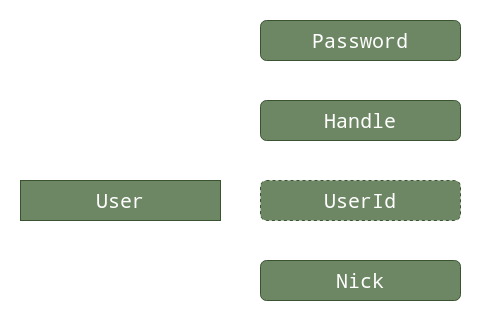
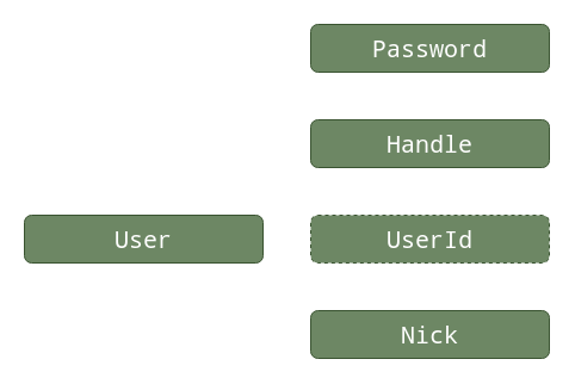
  <mxCell id="0" />
  <mxCell id="1" parent="0" />
- <mxCell id="2" value="User" style="whiteSpace=wrap;html=1;fillColor=#6d8764;fontColor=#ffffff;strokeColor=#3A5431;fontSize=20;fontStyle=0;fontFamily=Noto Mono;fontSource=https%3A%2F%2Ffonts.googleapis.com%2Fcss%3Ffamily%3DNoto%2BMono;rounded=0;" vertex="1" parent="1"><mxGeometry x="20" y="180" width="200" height="40" as="geometry" /></mxCell>
+ <mxCell id="2" value="User" style="rounded=1;whiteSpace=wrap;html=1;fillColor=#6d8764;fontColor=#ffffff;strokeColor=#3A5431;fontSize=20;fontStyle=0;fontFamily=Noto Mono;fontSource=https%3A%2F%2Ffonts.googleapis.com%2Fcss%3Ffamily%3DNoto%2BMono;" vertex="1" parent="1"><mxGeometry x="20" y="180" width="200" height="40" as="geometry" /></mxCell>
  <mxCell id="3" value="Handle" style="rounded=1;whiteSpace=wrap;html=1;fillColor=#6d8764;fontColor=#ffffff;strokeColor=#3A5431;fontSize=20;fontStyle=0;fontFamily=Noto Mono;fontSource=https%3A%2F%2Ffonts.googleapis.com%2Fcss%3Ffamily%3DNoto%2BMono;" vertex="1" parent="1"><mxGeometry x="260" y="100" width="200" height="40" as="geometry" /></mxCell>
  <mxCell id="4" value="Nick" style="rounded=1;whiteSpace=wrap;html=1;fillColor=#6d8764;fontColor=#ffffff;strokeColor=#3A5431;fontSize=20;fontStyle=0;fontFamily=Noto Mono;fontSource=https%3A%2F%2Ffonts.googleapis.com%2Fcss%3Ffamily%3DNoto%2BMono;" vertex="1" parent="1"><mxGeometry x="260" y="260" width="200" height="40" as="geometry" /></mxCell>
  <mxCell id="5" value="Password" style="rounded=1;whiteSpace=wrap;html=1;fillColor=#6d8764;fontColor=#ffffff;strokeColor=#3A5431;fontSize=20;fontStyle=0;fontFamily=Noto Mono;fontSource=https%3A%2F%2Ffonts.googleapis.com%2Fcss%3Ffamily%3DNoto%2BMono;" vertex="1" parent="1"><mxGeometry x="260" y="20" width="200" height="40" as="geometry" /></mxCell>
  <mxCell id="6" value="UserId" style="rounded=1;whiteSpace=wrap;html=1;fillColor=#6d8764;fontColor=#ffffff;strokeColor=#3A5431;fontSize=20;fontStyle=0;fontFamily=Noto Mono;fontSource=https%3A%2F%2Ffonts.googleapis.com%2Fcss%3Ffamily%3DNoto%2BMono;dashed=1;" vertex="1" parent="1"><mxGeometry x="260" y="180" width="200" height="40" as="geometry" /></mxCell>
